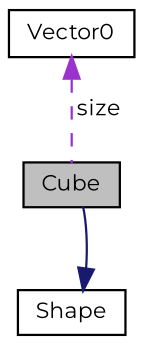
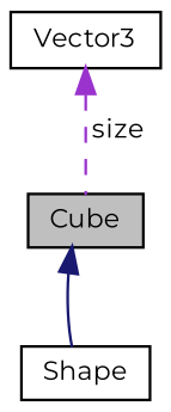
  digraph {
    fontname=Montserrat
    node [color=black fillcolor=white fontname=Montserrat fontsize=10 shape=record style=filled]
    edge [dir=back fontname=Montserrat fontsize=10 labelfontname=Helvetica labelfontsize=10]
    n1 [fillcolor=grey75 fontcolor=black height=0.2 label=Cube width=0.4]
    n2 [height=0.2 label=Shape width=0.4]
-   n3 [height=0.2 label=Vector0 width=0.4]
-   n2 -> n1 [color=midnightblue style=solid]
+   n3 [height=0.2 label=Vector3 width=0.4]
+   n1 -> n2 [color=midnightblue style=solid]
    n3 -> n1 [color=darkorchid3 label=" size" style=dashed]
  }
